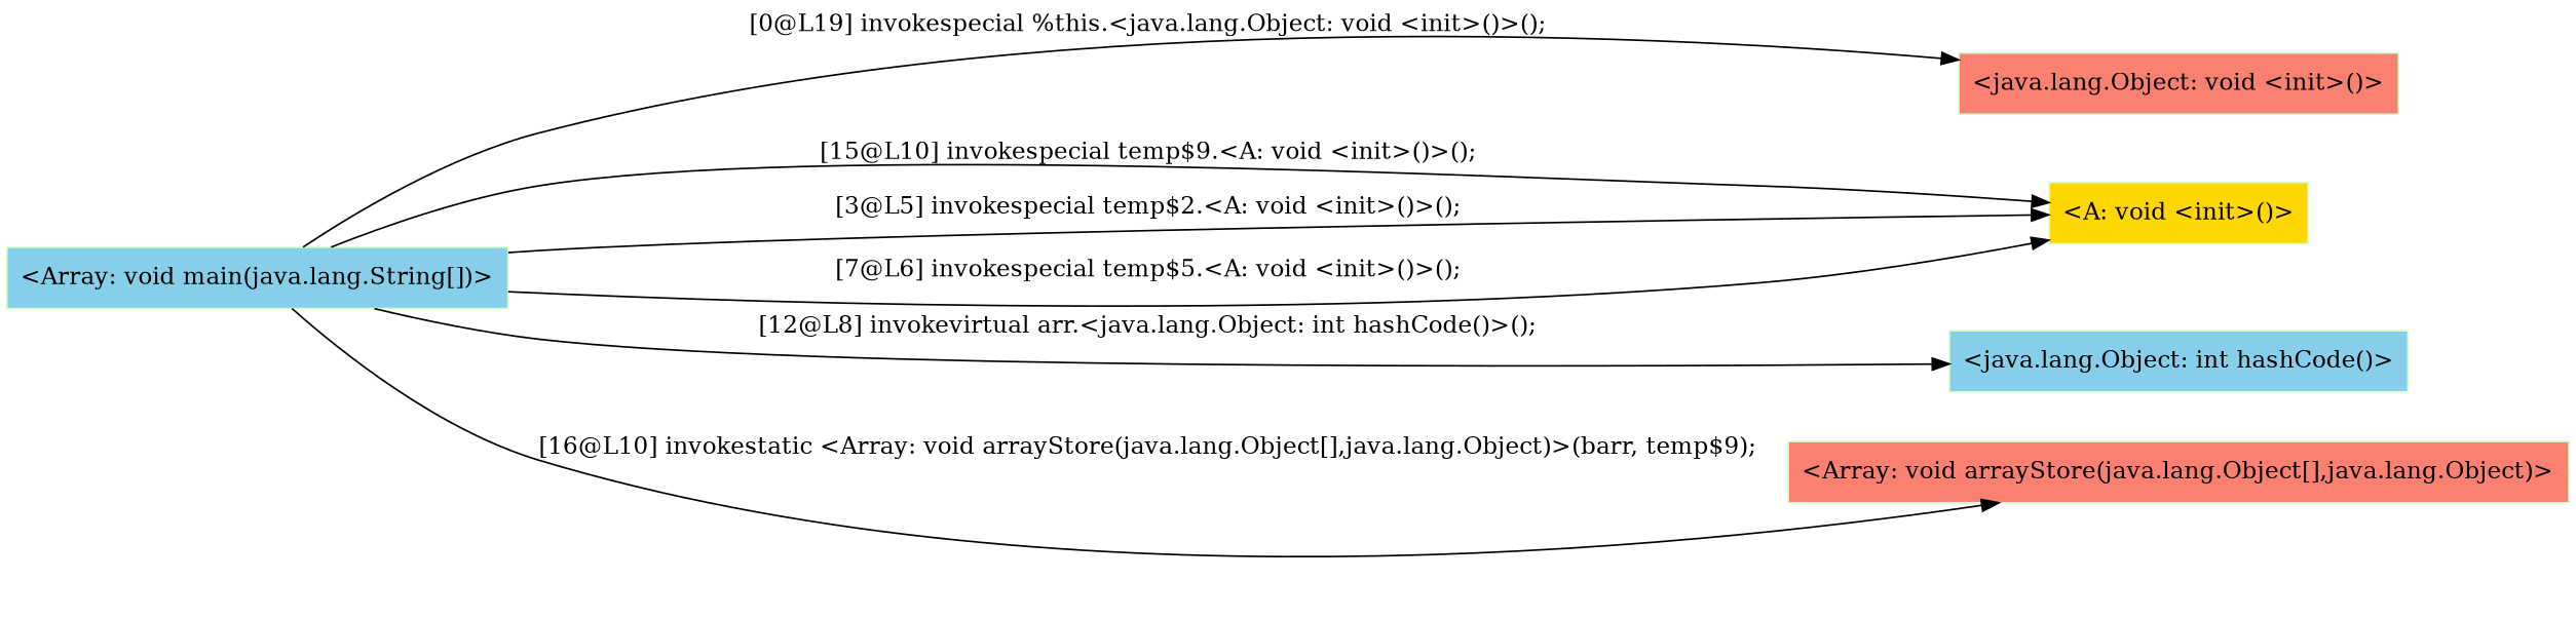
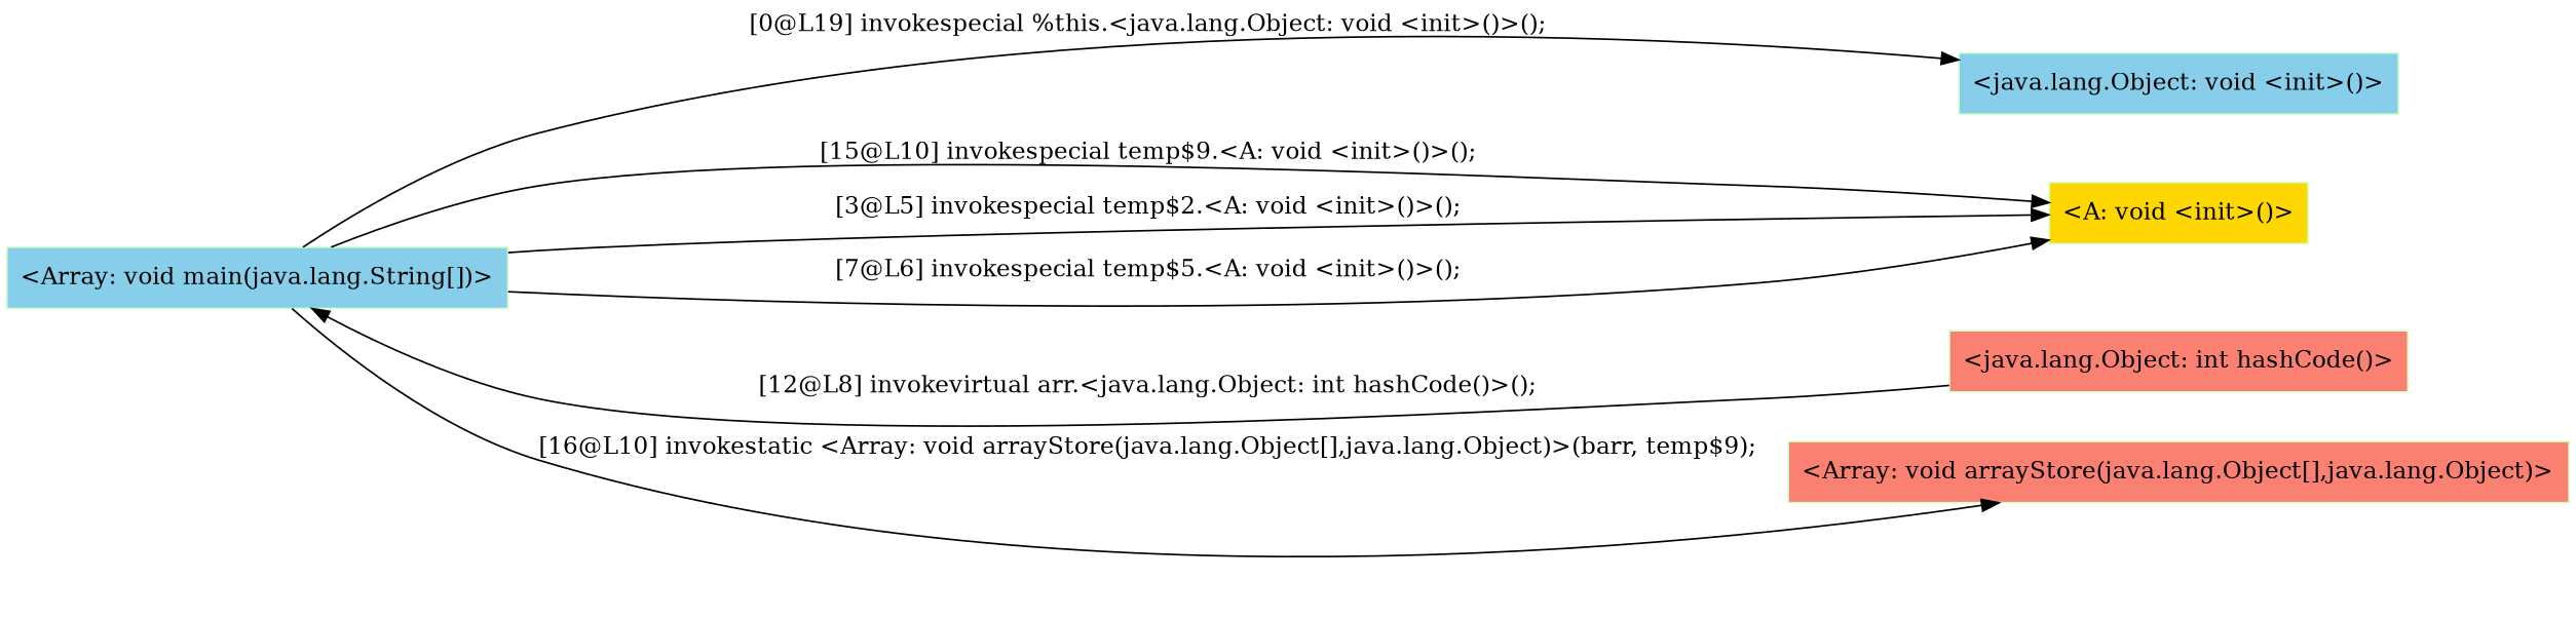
  digraph {
    rankdir=LR
    node [color=".3 .2 1.0" fillcolor=salmon shape=box style=filled]
-   n1 [label="<java.lang.Object: void <init>()>"]
+   n1 [fillcolor=skyblue label="<java.lang.Object: void <init>()>"]
    n2 [fillcolor=gold label="<A: void <init>()>"]
    n3 [fillcolor=skyblue label="<Array: void main(java.lang.String[])>"]
-   n4 [fillcolor=skyblue label="<java.lang.Object: int hashCode()>"]
+   n4 [label="<java.lang.Object: int hashCode()>"]
    n5 [label="<Array: void arrayStore(java.lang.Object[],java.lang.Object)>"]
    n3 -> n1 [label="[0@L19] invokespecial %this.<java.lang.Object: void <init>()>();"]
    n3 -> n2 [label="[15@L10] invokespecial temp$9.<A: void <init>()>();"]
    n3 -> n2 [label="[3@L5] invokespecial temp$2.<A: void <init>()>();"]
    n3 -> n2 [label="[7@L6] invokespecial temp$5.<A: void <init>()>();"]
-   n3 -> n4 [label="[12@L8] invokevirtual arr.<java.lang.Object: int hashCode()>();"]
+   n4 -> n3 [label="[12@L8] invokevirtual arr.<java.lang.Object: int hashCode()>();"]
    n3 -> n5 [label="[16@L10] invokestatic <Array: void arrayStore(java.lang.Object[],java.lang.Object)>(barr, temp$9);"]
  }
